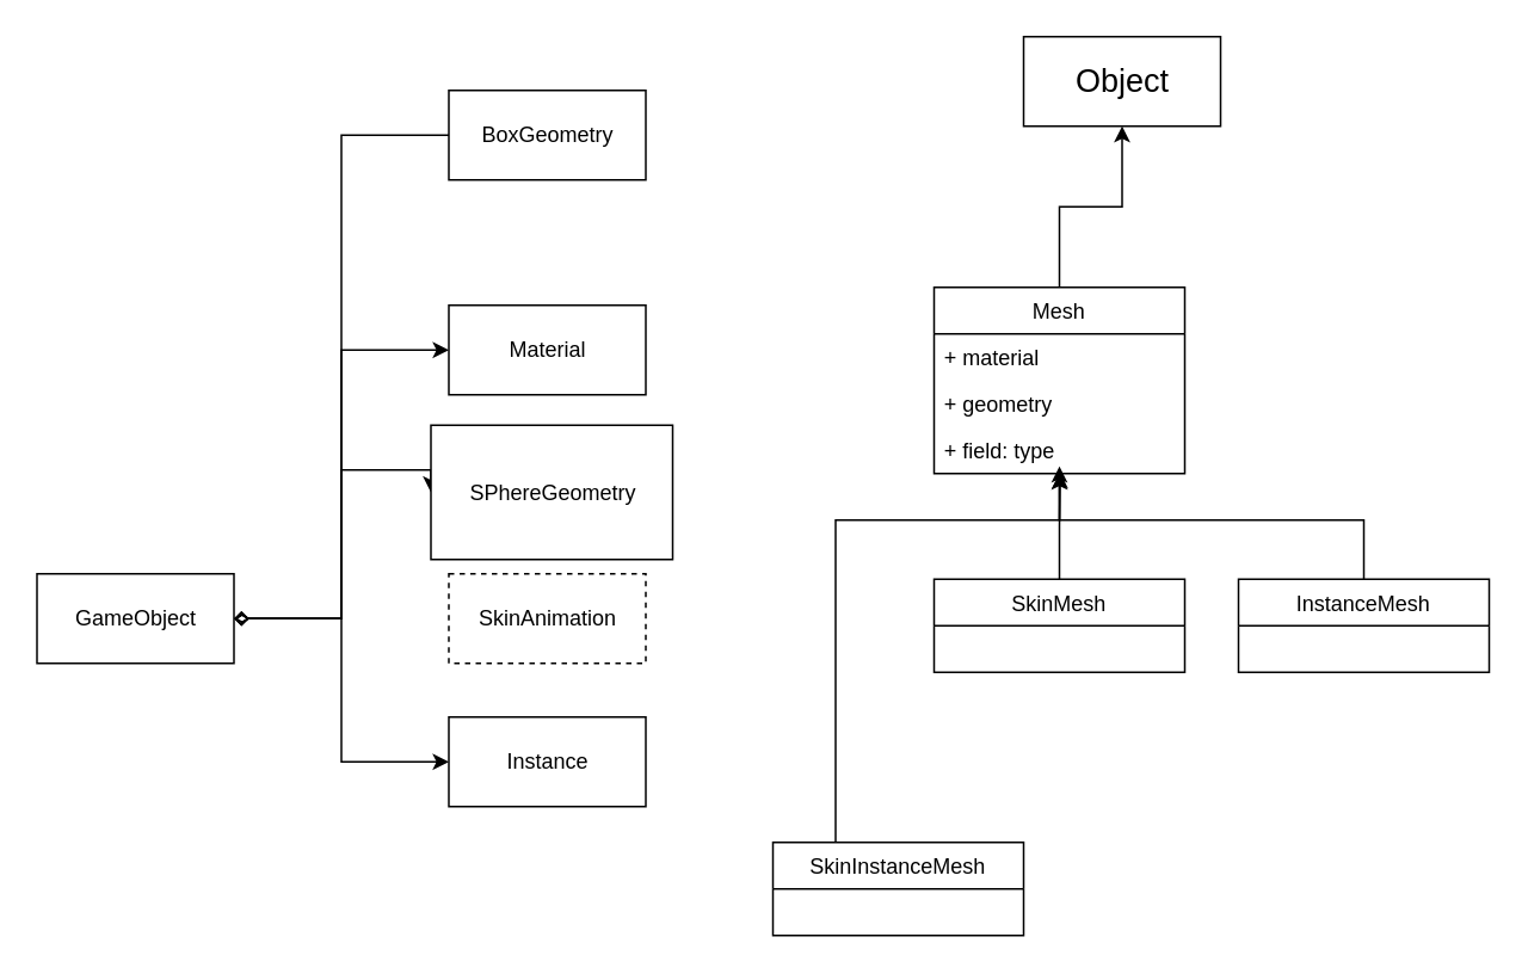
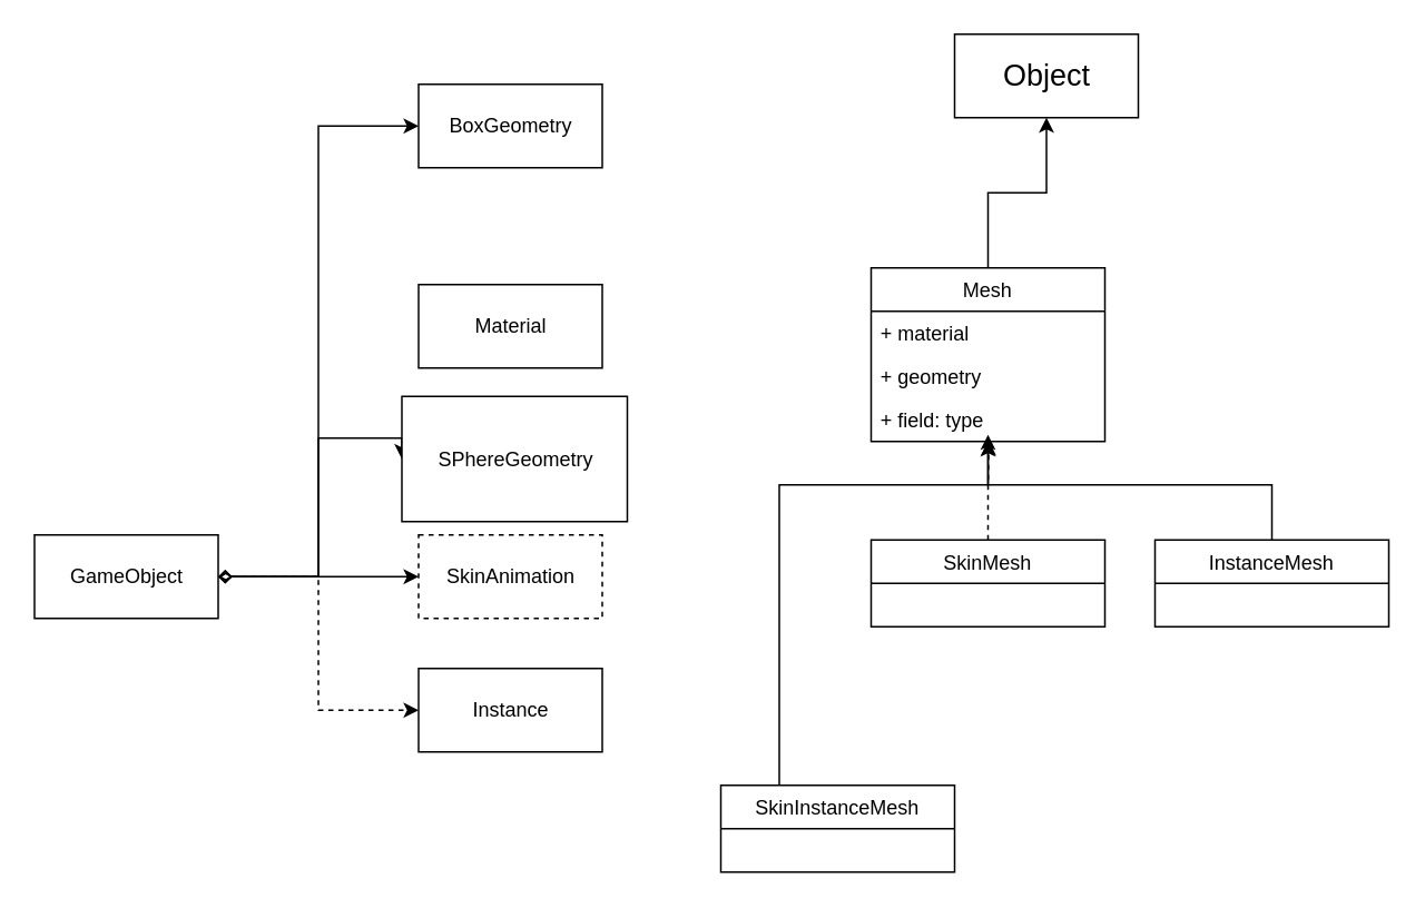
  <mxCell id="0" />
  <mxCell id="1" parent="0" />
  <mxCell id="2" style="edgeStyle=orthogonalEdgeStyle;rounded=0;orthogonalLoop=1;jettySize=auto;html=1;entryX=0.5;entryY=1;entryDx=0;entryDy=0;exitX=0.5;exitY=0;exitDx=0;exitDy=0;" edge="1" parent="1" source="4" target="3"><mxGeometry relative="1" as="geometry"><mxPoint x="626" y="110" as="sourcePoint" /></mxGeometry></mxCell>
  <mxCell id="3" value="Object" style="html=1;fontSize=18;" vertex="1" parent="1"><mxGeometry x="571" y="20" width="110" height="50" as="geometry" /></mxCell>
  <mxCell id="4" value="Mesh" style="swimlane;fontStyle=0;childLayout=stackLayout;horizontal=1;startSize=26;fillColor=none;horizontalStack=0;resizeParent=1;resizeParentMax=0;resizeLast=0;collapsible=1;marginBottom=0;" vertex="1" parent="1"><mxGeometry x="521" y="160" width="140" height="104" as="geometry" /></mxCell>
  <mxCell id="5" value="+ material" style="text;strokeColor=none;fillColor=none;align=left;verticalAlign=top;spacingLeft=4;spacingRight=4;overflow=hidden;rotatable=0;points=[[0,0.5],[1,0.5]];portConstraint=eastwest;" vertex="1" parent="4"><mxGeometry y="26" width="140" height="26" as="geometry" /></mxCell>
  <mxCell id="6" value="+ geometry" style="text;strokeColor=none;fillColor=none;align=left;verticalAlign=top;spacingLeft=4;spacingRight=4;overflow=hidden;rotatable=0;points=[[0,0.5],[1,0.5]];portConstraint=eastwest;" vertex="1" parent="4"><mxGeometry y="52" width="140" height="26" as="geometry" /></mxCell>
  <mxCell id="7" value="+ field: type" style="text;strokeColor=none;fillColor=none;align=left;verticalAlign=top;spacingLeft=4;spacingRight=4;overflow=hidden;rotatable=0;points=[[0,0.5],[1,0.5]];portConstraint=eastwest;" vertex="1" parent="4"><mxGeometry y="78" width="140" height="26" as="geometry" /></mxCell>
- <mxCell id="8" style="edgeStyle=orthogonalEdgeStyle;rounded=0;orthogonalLoop=1;jettySize=auto;html=1;entryX=0.503;entryY=0.969;entryDx=0;entryDy=0;entryPerimeter=0;" edge="1" parent="1" source="9" target="7"><mxGeometry relative="1" as="geometry" /></mxCell>
+ <mxCell id="8" style="edgeStyle=orthogonalEdgeStyle;rounded=0;orthogonalLoop=1;jettySize=auto;html=1;entryX=0.503;entryY=0.969;entryDx=0;entryDy=0;entryPerimeter=0;dashed=1;" edge="1" parent="1" source="9" target="7"><mxGeometry relative="1" as="geometry" /></mxCell>
  <mxCell id="9" value="SkinMesh" style="swimlane;fontStyle=0;childLayout=stackLayout;horizontal=1;startSize=26;fillColor=none;horizontalStack=0;resizeParent=1;resizeParentMax=0;resizeLast=0;collapsible=1;marginBottom=0;" vertex="1" parent="1"><mxGeometry x="521" y="323" width="140" height="52" as="geometry" /></mxCell>
  <mxCell id="10" style="edgeStyle=orthogonalEdgeStyle;rounded=0;orthogonalLoop=1;jettySize=auto;html=1;" edge="1" parent="1" source="11"><mxGeometry relative="1" as="geometry"><mxPoint x="591" y="264" as="targetPoint" /><Array as="points"><mxPoint x="761" y="290" /><mxPoint x="591" y="290" /></Array></mxGeometry></mxCell>
  <mxCell id="11" value="InstanceMesh" style="swimlane;fontStyle=0;childLayout=stackLayout;horizontal=1;startSize=26;fillColor=none;horizontalStack=0;resizeParent=1;resizeParentMax=0;resizeLast=0;collapsible=1;marginBottom=0;" vertex="1" parent="1"><mxGeometry x="691" y="323" width="140" height="52" as="geometry" /></mxCell>
- <mxCell id="12" style="edgeStyle=orthogonalEdgeStyle;rounded=0;orthogonalLoop=1;jettySize=auto;html=1;entryX=0;entryY=0.5;entryDx=0;entryDy=0;startArrow=diamond;startFill=0;" edge="1" parent="1" source="16" target="17"><mxGeometry relative="1" as="geometry" /></mxCell>
- <mxCell id="13" style="edgeStyle=orthogonalEdgeStyle;rounded=0;orthogonalLoop=1;jettySize=auto;html=1;entryX=0;entryY=0.5;entryDx=0;entryDy=0;startArrow=diamond;startFill=0;endArrow=none;" edge="1" parent="1" source="16" target="18"><mxGeometry relative="1" as="geometry"><Array as="points"><mxPoint x="190" y="345" /><mxPoint x="190" y="75" /></Array></mxGeometry></mxCell>
- <mxCell id="14" style="edgeStyle=orthogonalEdgeStyle;rounded=0;orthogonalLoop=1;jettySize=auto;html=1;entryX=0;entryY=0.5;entryDx=0;entryDy=0;startArrow=diamondThin;startFill=0;" edge="1" parent="1" source="16" target="20"><mxGeometry relative="1" as="geometry" /></mxCell>
+ <mxCell id="12" style="edgeStyle=orthogonalEdgeStyle;rounded=0;orthogonalLoop=1;jettySize=auto;html=1;startArrow=diamond;startFill=0;" edge="1" parent="1" source="16" target="19"><mxGeometry relative="1" as="geometry" /></mxCell>
+ <mxCell id="13" style="edgeStyle=orthogonalEdgeStyle;rounded=0;orthogonalLoop=1;jettySize=auto;html=1;entryX=0;entryY=0.5;entryDx=0;entryDy=0;startArrow=diamond;startFill=0;" edge="1" parent="1" source="16" target="18"><mxGeometry relative="1" as="geometry"><Array as="points"><mxPoint x="190" y="345" /><mxPoint x="190" y="75" /></Array></mxGeometry></mxCell>
+ <mxCell id="14" style="edgeStyle=orthogonalEdgeStyle;rounded=0;orthogonalLoop=1;jettySize=auto;html=1;entryX=0;entryY=0.5;entryDx=0;entryDy=0;startArrow=diamondThin;startFill=0;dashed=1;" edge="1" parent="1" source="16" target="20"><mxGeometry relative="1" as="geometry" /></mxCell>
  <mxCell id="15" style="edgeStyle=orthogonalEdgeStyle;rounded=0;orthogonalLoop=1;jettySize=auto;html=1;entryX=0;entryY=0.5;entryDx=0;entryDy=0;startArrow=diamondThin;startFill=0;" edge="1" parent="1" source="16" target="21"><mxGeometry relative="1" as="geometry"><Array as="points"><mxPoint x="190" y="345" /><mxPoint x="190" y="262" /></Array></mxGeometry></mxCell>
  <mxCell id="16" value="GameObject" style="html=1;" vertex="1" parent="1"><mxGeometry x="20" y="320" width="110" height="50" as="geometry" /></mxCell>
  <mxCell id="17" value="Material" style="html=1;" vertex="1" parent="1"><mxGeometry x="250" y="170" width="110" height="50" as="geometry" /></mxCell>
  <mxCell id="18" value="BoxGeometry" style="html=1;" vertex="1" parent="1"><mxGeometry x="250" y="50" width="110" height="50" as="geometry" /></mxCell>
  <mxCell id="19" value="SkinAnimation" style="html=1;dashed=1;" vertex="1" parent="1"><mxGeometry x="250" y="320" width="110" height="50" as="geometry" /></mxCell>
  <mxCell id="20" value="Instance" style="html=1;" vertex="1" parent="1"><mxGeometry x="250" y="400" width="110" height="50" as="geometry" /></mxCell>
  <mxCell id="21" value="SPhereGeometry" style="html=1;" vertex="1" parent="1"><mxGeometry x="240" y="237" width="135" height="75" as="geometry" /></mxCell>
  <mxCell id="22" style="edgeStyle=orthogonalEdgeStyle;rounded=0;orthogonalLoop=1;jettySize=auto;html=1;startArrow=none;startFill=0;exitX=0.25;exitY=0;exitDx=0;exitDy=0;" edge="1" parent="1" source="23"><mxGeometry relative="1" as="geometry"><mxPoint x="591" y="260" as="targetPoint" /><Array as="points"><mxPoint x="466" y="290" /><mxPoint x="591" y="290" /></Array></mxGeometry></mxCell>
  <mxCell id="23" value="SkinInstanceMesh" style="swimlane;fontStyle=0;childLayout=stackLayout;horizontal=1;startSize=26;fillColor=none;horizontalStack=0;resizeParent=1;resizeParentMax=0;resizeLast=0;collapsible=1;marginBottom=0;" vertex="1" parent="1"><mxGeometry x="431" y="470" width="140" height="52" as="geometry" /></mxCell>
